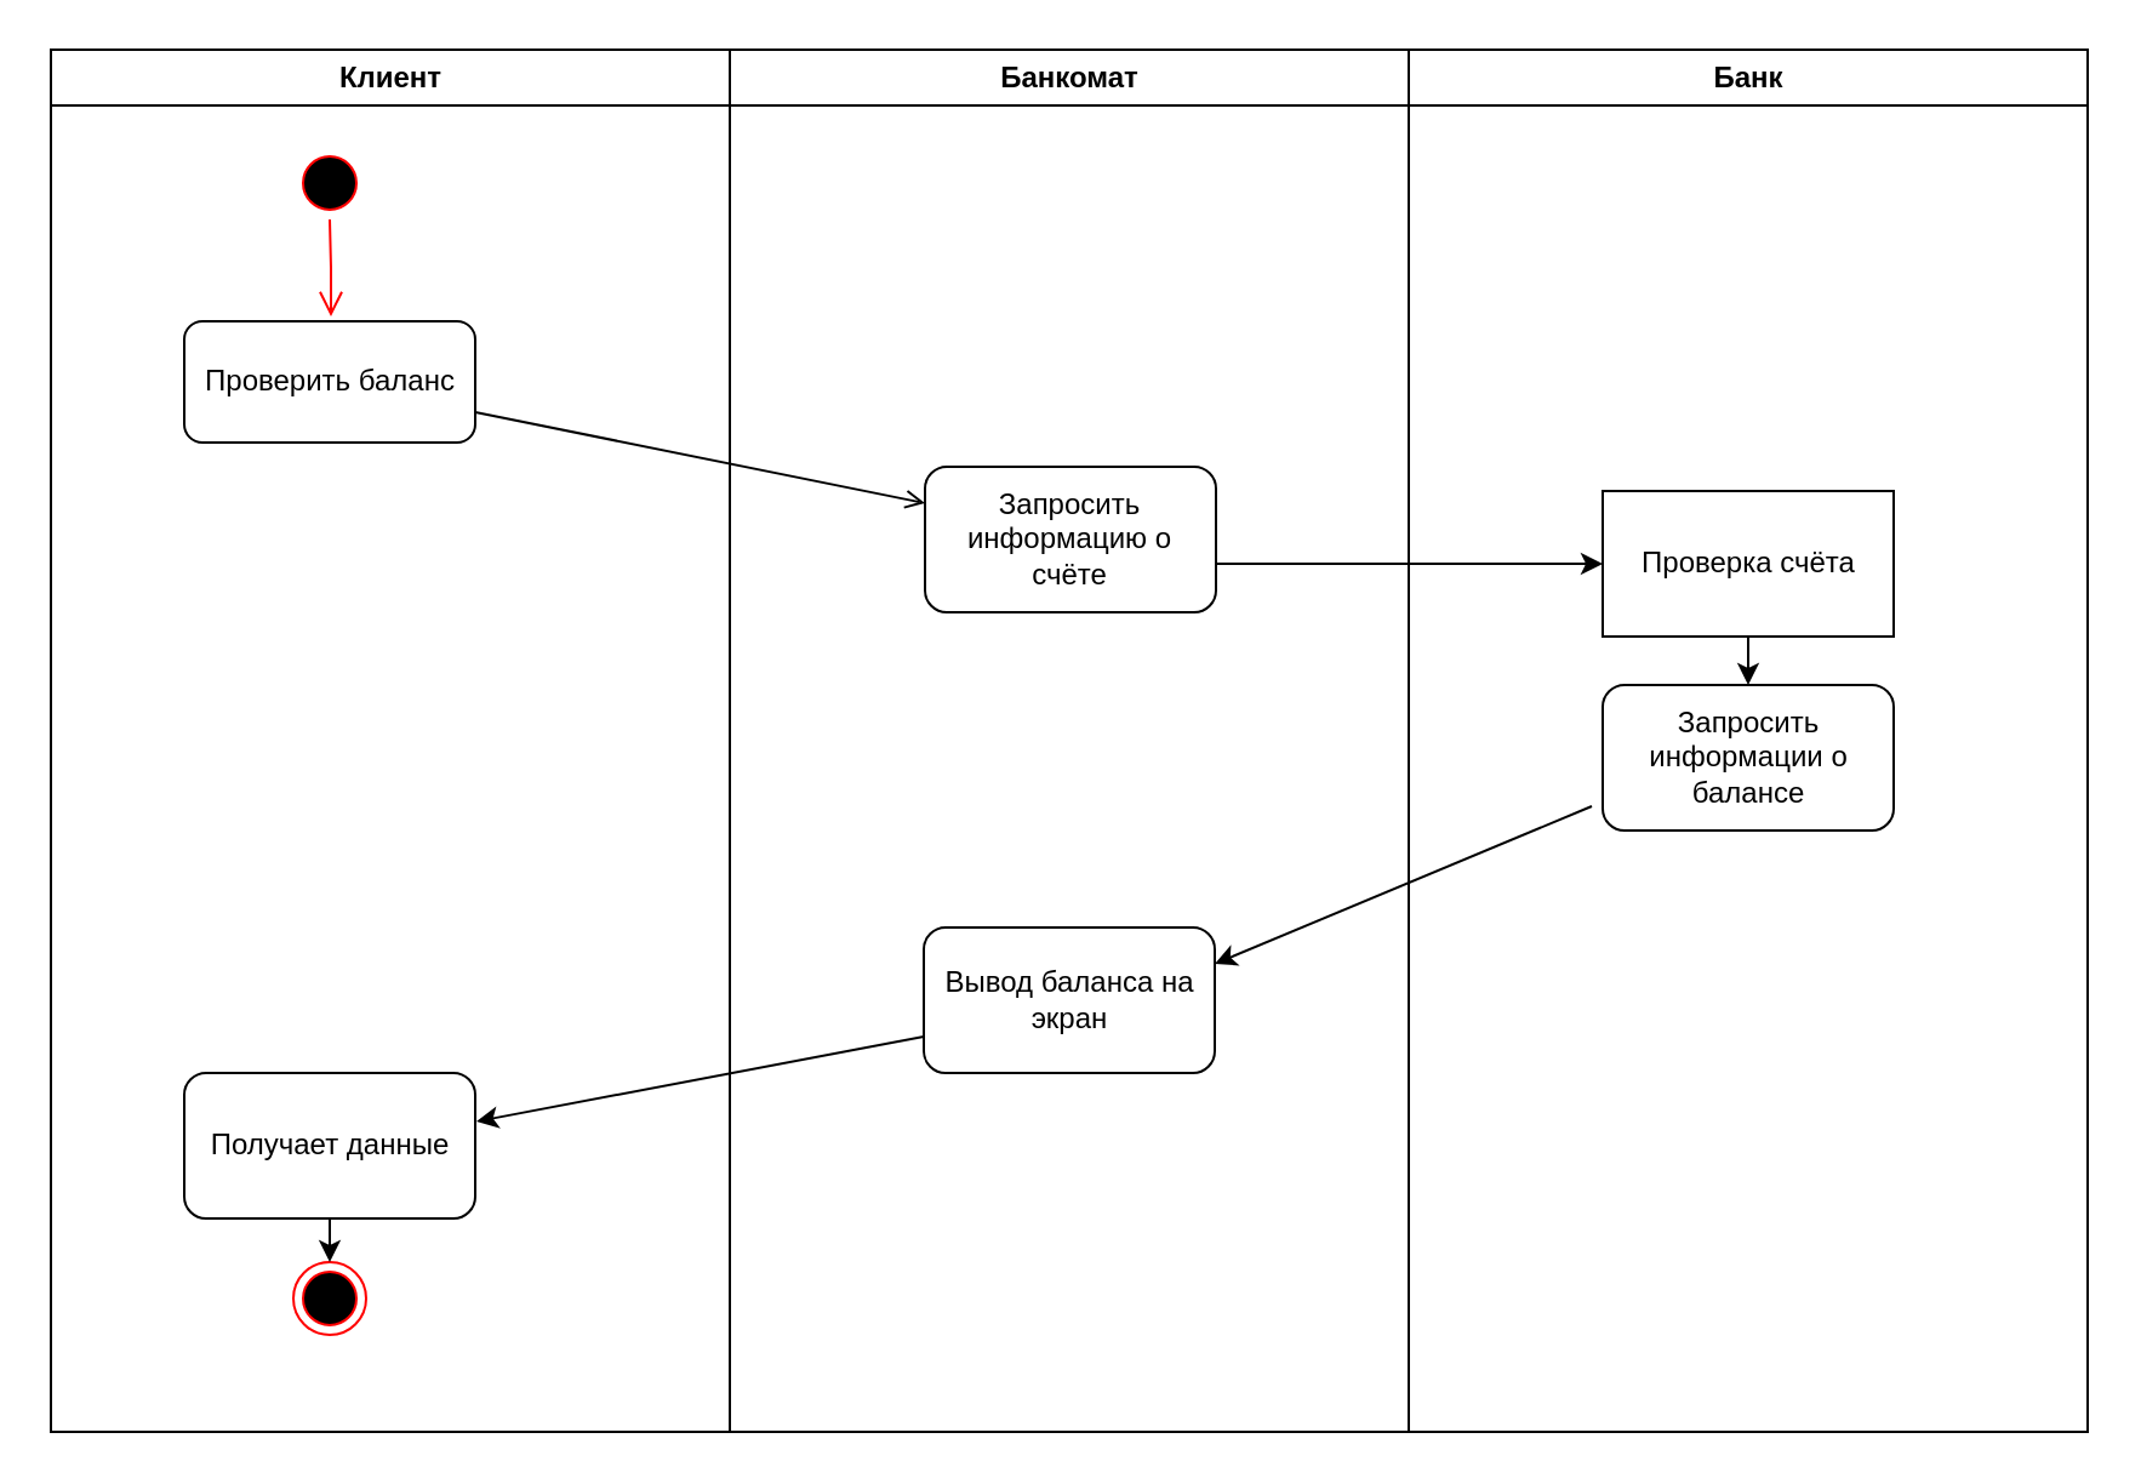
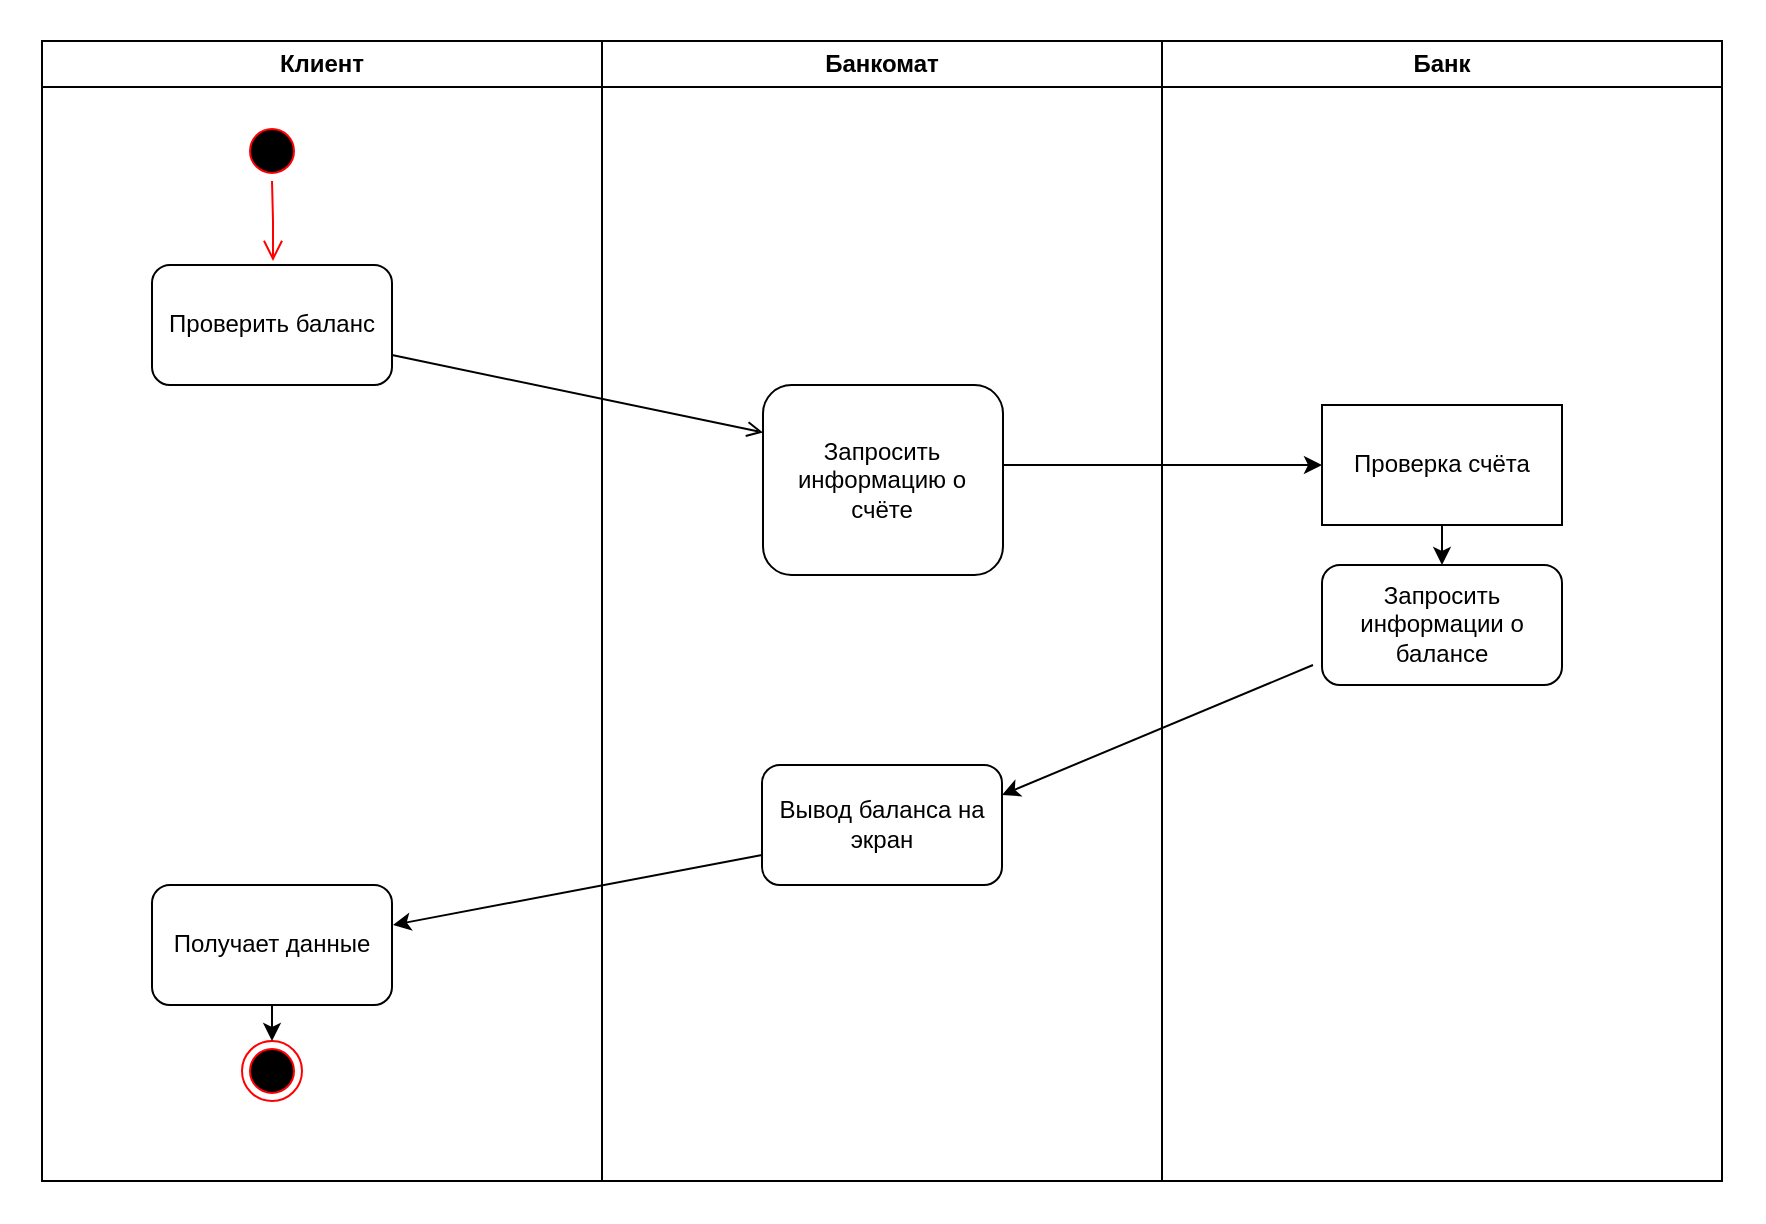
  <mxCell id="0" />
  <mxCell id="1" parent="0" />
  <mxCell id="2" value="Клиент" style="swimlane;whiteSpace=wrap" parent="1" vertex="1"><mxGeometry x="20.5" y="20" width="280" height="570" as="geometry" /></mxCell>
  <mxCell id="3" value="" style="ellipse;shape=startState;fillColor=#000000;strokeColor=#ff0000;" parent="2" vertex="1"><mxGeometry x="100" y="40" width="30" height="30" as="geometry" /></mxCell>
  <mxCell id="4" value="" style="edgeStyle=elbowEdgeStyle;elbow=horizontal;verticalAlign=bottom;endArrow=open;endSize=8;strokeColor=#FF0000;endFill=1;rounded=0" parent="2" source="3" edge="1"><mxGeometry x="100" y="40" as="geometry"><mxPoint x="115.5" y="110" as="targetPoint" /></mxGeometry></mxCell>
- <mxCell id="5" value="Проверить баланс" style="rounded=1;whiteSpace=wrap;html=1;" vertex="1" parent="2"><mxGeometry x="55" y="112" width="120" height="50" as="geometry" /></mxCell>
+ <mxCell id="5" value="Проверить баланс" style="rounded=1;whiteSpace=wrap;html=1;" vertex="1" parent="2"><mxGeometry x="55" y="112" width="120" height="60" as="geometry" /></mxCell>
  <mxCell id="6" value="" style="ellipse;shape=endState;fillColor=#000000;strokeColor=#ff0000" parent="2" vertex="1"><mxGeometry x="100" y="500" width="30" height="30" as="geometry" /></mxCell>
  <mxCell id="7" style="edgeStyle=orthogonalEdgeStyle;rounded=0;orthogonalLoop=1;jettySize=auto;html=1;exitX=0.5;exitY=1;exitDx=0;exitDy=0;entryX=0.5;entryY=0;entryDx=0;entryDy=0;" edge="1" parent="2" source="8" target="6"><mxGeometry relative="1" as="geometry" /></mxCell>
  <mxCell id="8" value="Получает данные" style="rounded=1;whiteSpace=wrap;html=1;" vertex="1" parent="2"><mxGeometry x="55" y="422" width="120" height="60" as="geometry" /></mxCell>
  <mxCell id="9" value="Банкомат" style="swimlane;whiteSpace=wrap" parent="1" vertex="1"><mxGeometry x="300.5" y="20" width="280" height="570" as="geometry" /></mxCell>
- <mxCell id="10" value="Запросить информацию о счёте" style="rounded=1;whiteSpace=wrap;html=1;" vertex="1" parent="9"><mxGeometry x="80.5" y="172" width="120" height="60" as="geometry" /></mxCell>
+ <mxCell id="10" value="Запросить информацию о счёте" style="rounded=1;whiteSpace=wrap;html=1;" vertex="1" parent="9"><mxGeometry x="80.5" y="172" width="120" height="95" as="geometry" /></mxCell>
  <mxCell id="11" value="Вывод баланса на экран" style="rounded=1;whiteSpace=wrap;html=1;" vertex="1" parent="9"><mxGeometry x="80" y="362" width="120" height="60" as="geometry" /></mxCell>
  <mxCell id="12" value="Банк" style="swimlane;whiteSpace=wrap" parent="1" vertex="1"><mxGeometry x="580.5" y="20" width="280" height="570" as="geometry" /></mxCell>
  <mxCell id="13" value="Запросить информации о балансе" style="rounded=1;whiteSpace=wrap;html=1;" vertex="1" parent="12"><mxGeometry x="80" y="262" width="120" height="60" as="geometry" /></mxCell>
  <mxCell id="14" style="edgeStyle=orthogonalEdgeStyle;rounded=0;orthogonalLoop=1;jettySize=auto;html=1;exitX=0.5;exitY=1;exitDx=0;exitDy=0;entryX=0.5;entryY=0;entryDx=0;entryDy=0;" edge="1" parent="12" source="15" target="13"><mxGeometry relative="1" as="geometry" /></mxCell>
  <mxCell id="15" value="Проверка счёта" style="rounded=0;whiteSpace=wrap;html=1;" vertex="1" parent="12"><mxGeometry x="80" y="182" width="120" height="60" as="geometry" /></mxCell>
  <mxCell id="16" value="" style="endArrow=open;html=1;rounded=0;exitX=1;exitY=0.75;exitDx=0;exitDy=0;entryX=0;entryY=0.25;entryDx=0;entryDy=0;" edge="1" parent="1" source="5" target="10"><mxGeometry width="50" height="50" relative="1" as="geometry"><mxPoint x="556" y="352" as="sourcePoint" /><mxPoint x="606" y="302" as="targetPoint" /></mxGeometry></mxCell>
  <mxCell id="17" style="edgeStyle=orthogonalEdgeStyle;rounded=0;orthogonalLoop=1;jettySize=auto;html=1;exitX=1;exitY=0.5;exitDx=0;exitDy=0;entryX=0;entryY=0.5;entryDx=0;entryDy=0;" edge="1" parent="1" source="10" target="15"><mxGeometry relative="1" as="geometry"><Array as="points"><mxPoint x="501" y="232" /></Array></mxGeometry></mxCell>
  <mxCell id="18" value="" style="endArrow=classic;html=1;rounded=0;entryX=1;entryY=0.25;entryDx=0;entryDy=0;" edge="1" parent="1" target="11"><mxGeometry width="50" height="50" relative="1" as="geometry"><mxPoint x="656" y="332" as="sourcePoint" /><mxPoint x="606" y="302" as="targetPoint" /></mxGeometry></mxCell>
  <mxCell id="19" value="" style="endArrow=classic;html=1;rounded=0;exitX=0;exitY=0.75;exitDx=0;exitDy=0;" edge="1" parent="1" source="11"><mxGeometry width="50" height="50" relative="1" as="geometry"><mxPoint x="556" y="352" as="sourcePoint" /><mxPoint x="196" y="462" as="targetPoint" /></mxGeometry></mxCell>
